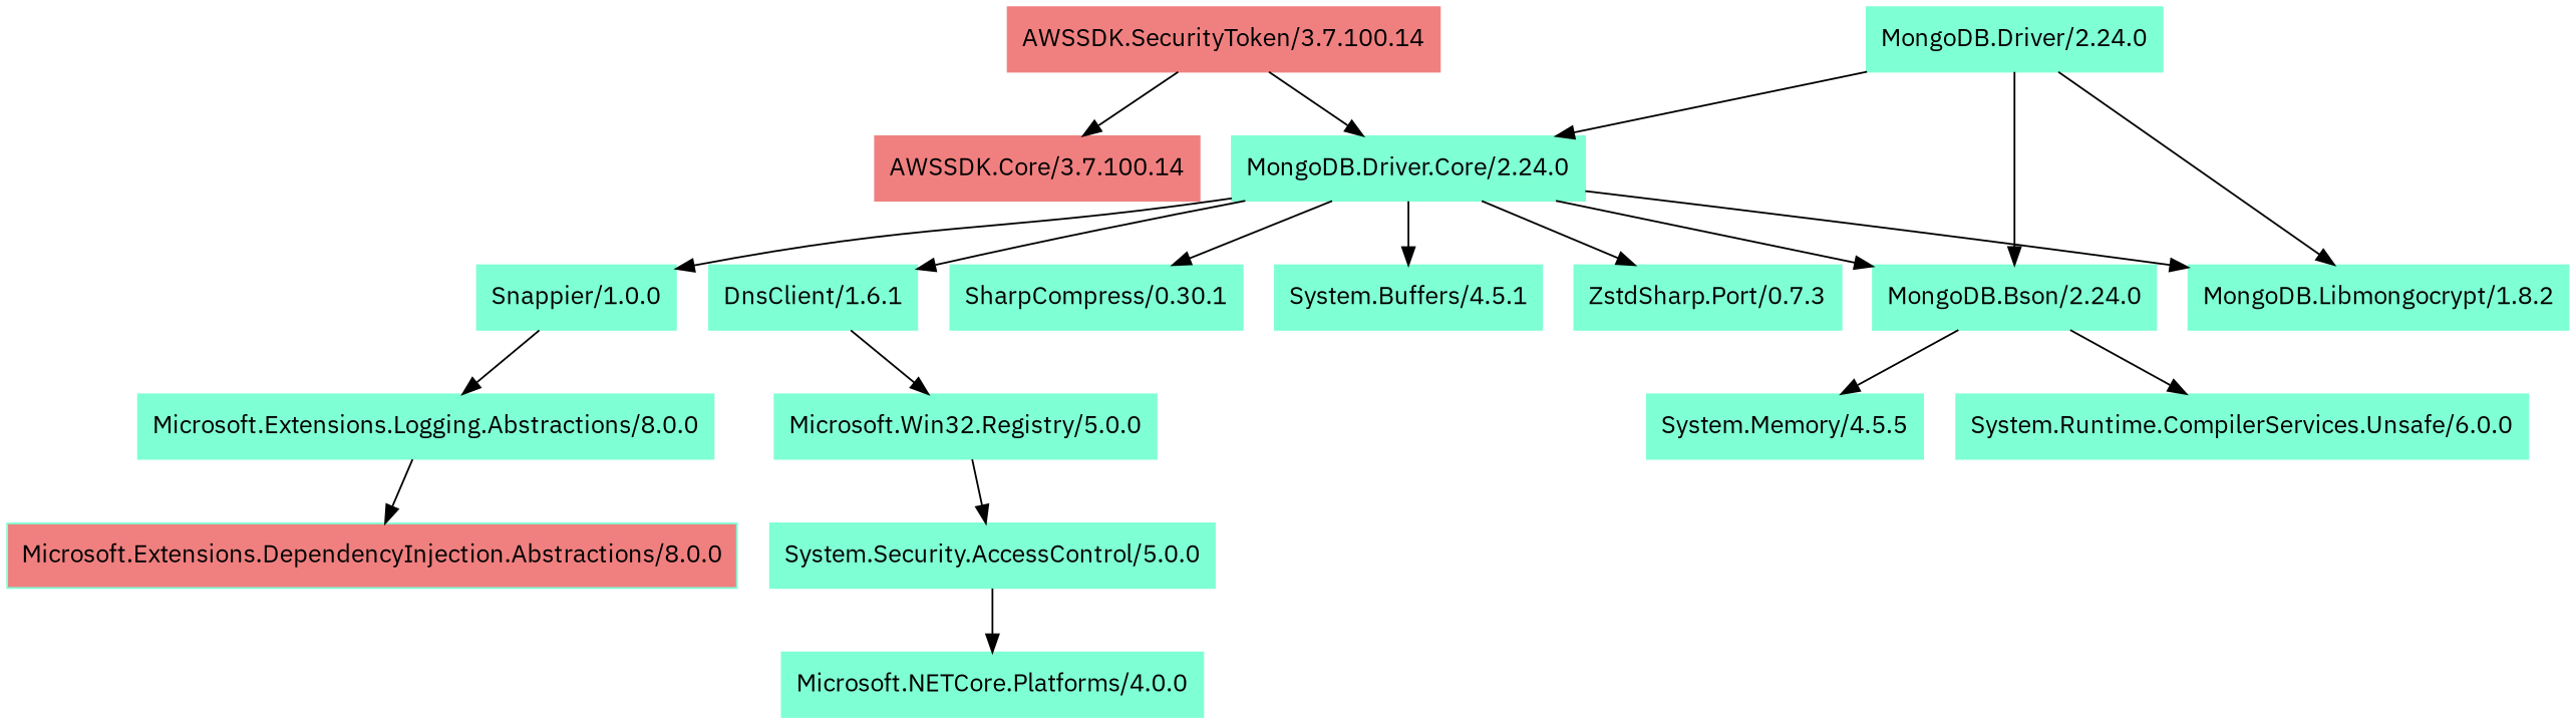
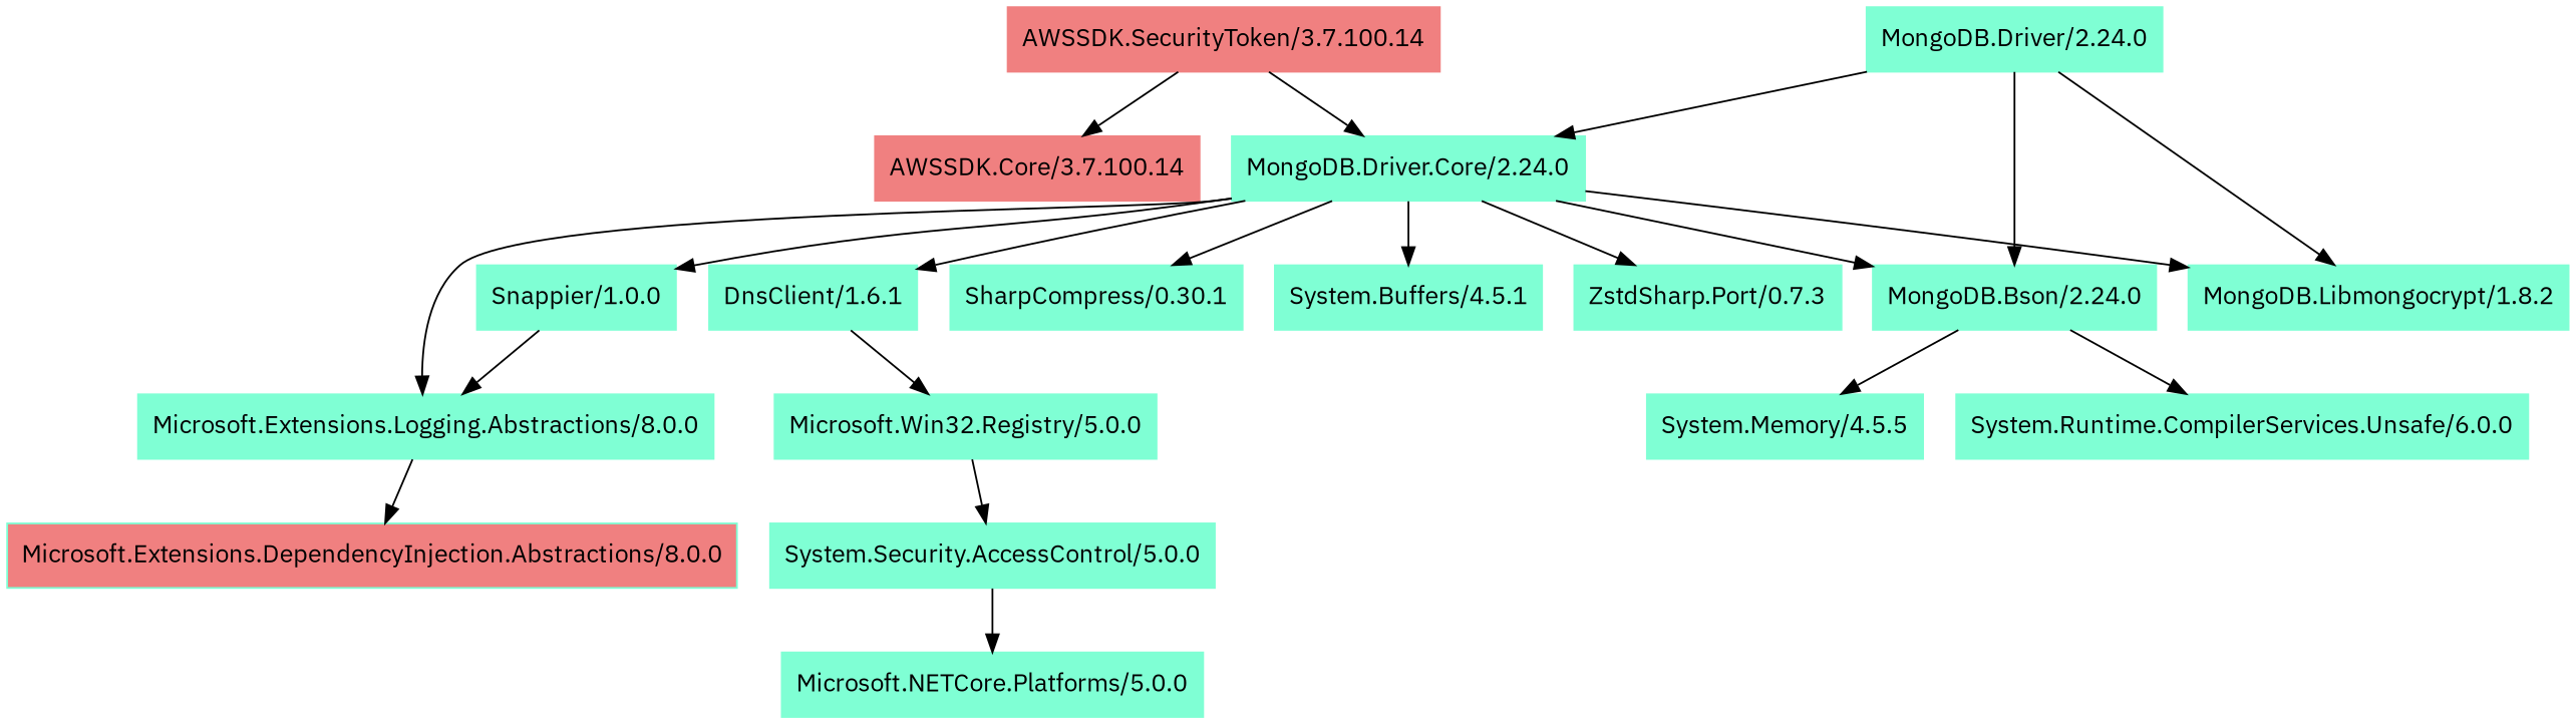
  digraph {
    fontname="IBM Plex Sans"
    rankdir=TB
    node [color=aquamarine fontname="IBM Plex Sans" shape=box style=filled]
    edge [fontname="IBM Plex Sans"]
    "AWSSDK.Core/3.7.100.14" [color=lightcoral]
    "AWSSDK.SecurityToken/3.7.100.14" [color=lightcoral]
    "MongoDB.Driver.Core/2.24.0"
    "DnsClient/1.6.1"
    "Microsoft.Win32.Registry/5.0.0"
    "System.Security.AccessControl/5.0.0"
    "Microsoft.Extensions.DependencyInjection.Abstractions/8.0.0" [fillcolor=lightcoral]
    "Microsoft.Extensions.Logging.Abstractions/8.0.0"
-   "Microsoft.NETCore.Platforms/5.0.0" [label="Microsoft.NETCore.Platforms/4.0.0"]
+   "Microsoft.NETCore.Platforms/5.0.0"
    "MongoDB.Bson/2.24.0"
    "System.Memory/4.5.5"
    "System.Runtime.CompilerServices.Unsafe/6.0.0"
    "MongoDB.Libmongocrypt/1.8.2"
    "SharpCompress/0.30.1"
    "Snappier/1.0.0"
    "System.Buffers/4.5.1"
    "ZstdSharp.Port/0.7.3"
    "MongoDB.Driver/2.24.0"
    "AWSSDK.SecurityToken/3.7.100.14" -> "AWSSDK.Core/3.7.100.14"
    "AWSSDK.SecurityToken/3.7.100.14" -> "MongoDB.Driver.Core/2.24.0"
    "MongoDB.Driver.Core/2.24.0" -> "DnsClient/1.6.1"
+   "MongoDB.Driver.Core/2.24.0" -> "Microsoft.Extensions.Logging.Abstractions/8.0.0"
    "MongoDB.Driver.Core/2.24.0" -> "MongoDB.Bson/2.24.0"
    "MongoDB.Driver.Core/2.24.0" -> "MongoDB.Libmongocrypt/1.8.2"
    "MongoDB.Driver.Core/2.24.0" -> "SharpCompress/0.30.1"
    "MongoDB.Driver.Core/2.24.0" -> "Snappier/1.0.0"
    "MongoDB.Driver.Core/2.24.0" -> "System.Buffers/4.5.1"
    "MongoDB.Driver.Core/2.24.0" -> "ZstdSharp.Port/0.7.3"
    "DnsClient/1.6.1" -> "Microsoft.Win32.Registry/5.0.0"
    "Microsoft.Win32.Registry/5.0.0" -> "System.Security.AccessControl/5.0.0"
    "System.Security.AccessControl/5.0.0" -> "Microsoft.NETCore.Platforms/5.0.0"
    "Microsoft.Extensions.Logging.Abstractions/8.0.0" -> "Microsoft.Extensions.DependencyInjection.Abstractions/8.0.0"
    "MongoDB.Bson/2.24.0" -> "System.Memory/4.5.5"
    "MongoDB.Bson/2.24.0" -> "System.Runtime.CompilerServices.Unsafe/6.0.0"
    "Snappier/1.0.0" -> "Microsoft.Extensions.Logging.Abstractions/8.0.0"
    "MongoDB.Driver/2.24.0" -> "MongoDB.Driver.Core/2.24.0"
    "MongoDB.Driver/2.24.0" -> "MongoDB.Bson/2.24.0"
    "MongoDB.Driver/2.24.0" -> "MongoDB.Libmongocrypt/1.8.2"
  }
